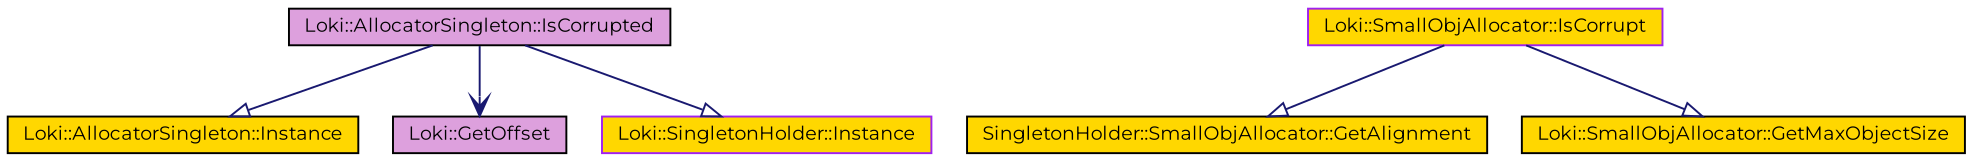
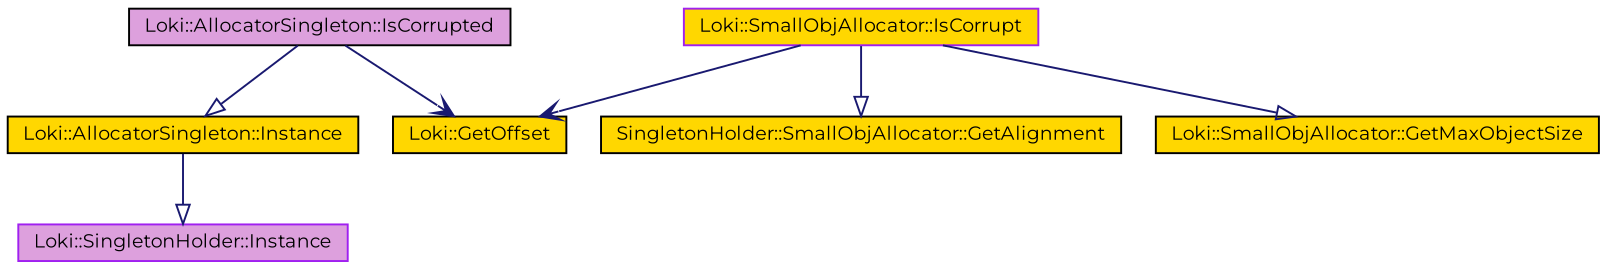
  digraph {
    fontname=Montserrat
    rankdir=TB
    node [color=black fillcolor=gold fontname=Montserrat fontsize=10 shape=record style=filled]
    edge [arrowhead=onormal color=midnightblue fontname=Montserrat fontsize=10 labelfontname=FreeSans labelfontsize=10 style=solid]
    n1 [fillcolor=plum fontcolor=black height=0.2 label="Loki::AllocatorSingleton::IsCorrupted" width=0.4]
    n2 [height=0.2 label="Loki::AllocatorSingleton::Instance" width=0.4]
-   n3 [fillcolor=plum height=0.2 label="Loki::GetOffset" width=0.4]
-   n4 [color=purple height=0.2 label="Loki::SingletonHolder::Instance" width=0.4]
+   n3 [height=0.2 label="Loki::GetOffset" width=0.4]
+   n4 [color=purple fillcolor=plum height=0.2 label="Loki::SingletonHolder::Instance" width=0.4]
    n5 [color=purple height=0.2 label="Loki::SmallObjAllocator::IsCorrupt" width=0.4]
    n6 [height=0.2 label="SingletonHolder::SmallObjAllocator::GetAlignment" width=0.4]
    n7 [height=0.2 label="Loki::SmallObjAllocator::GetMaxObjectSize" width=0.4]
    n1 -> n2
    n1 -> n3 [arrowhead=vee]
-   n1 -> n4
+   n2 -> n4
+   n5 -> n3 [arrowhead=vee]
    n5 -> n6
    n5 -> n7
  }
